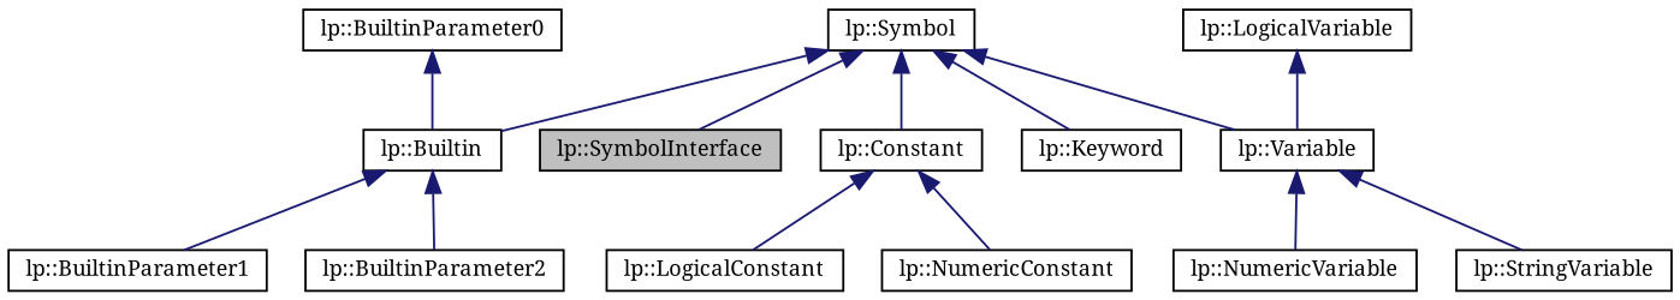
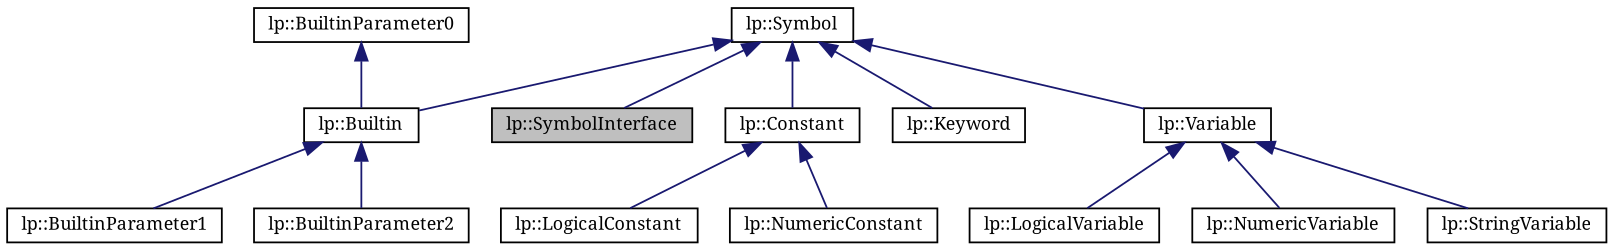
  digraph {
    fontname="Noto Serif"
    rankdir=TB
    node [color=black fillcolor=white fontname="Noto Serif" fontsize=10 shape=record style=filled]
    edge [color=midnightblue dir=back fontname="Noto Serif" fontsize=10 labelfontname=Helvetica labelfontsize=10 style=solid]
    n1 [fillcolor=grey75 fontcolor=black height=0.2 label="lp::SymbolInterface" width=0.4]
    n2 [height=0.2 label="lp::Symbol" width=0.4]
    n3 [height=0.2 label="lp::Builtin" width=0.4]
    n4 [height=0.2 label="lp::Constant" width=0.4]
    n5 [height=0.2 label="lp::Keyword" width=0.4]
    n6 [height=0.2 label="lp::Variable" width=0.4]
    n7 [height=0.2 label="lp::BuiltinParameter1" width=0.4]
    n8 [height=0.2 label="lp::BuiltinParameter2" width=0.4]
    n9 [height=0.2 label="lp::LogicalConstant" width=0.4]
    n10 [height=0.2 label="lp::NumericConstant" width=0.4]
    n11 [height=0.2 label="lp::LogicalVariable" width=0.4]
    n12 [height=0.2 label="lp::NumericVariable" width=0.4]
    n13 [height=0.2 label="lp::StringVariable" width=0.4]
    n14 [height=0.2 label="lp::BuiltinParameter0" width=0.4]
    n2 -> n1
    n2 -> n3
    n2 -> n4
    n2 -> n5
    n2 -> n6
    n3 -> n7
    n3 -> n8
    n4 -> n9
    n4 -> n10
-   n11 -> n6
+   n6 -> n11
    n6 -> n12
    n6 -> n13
    n14 -> n3
  }
